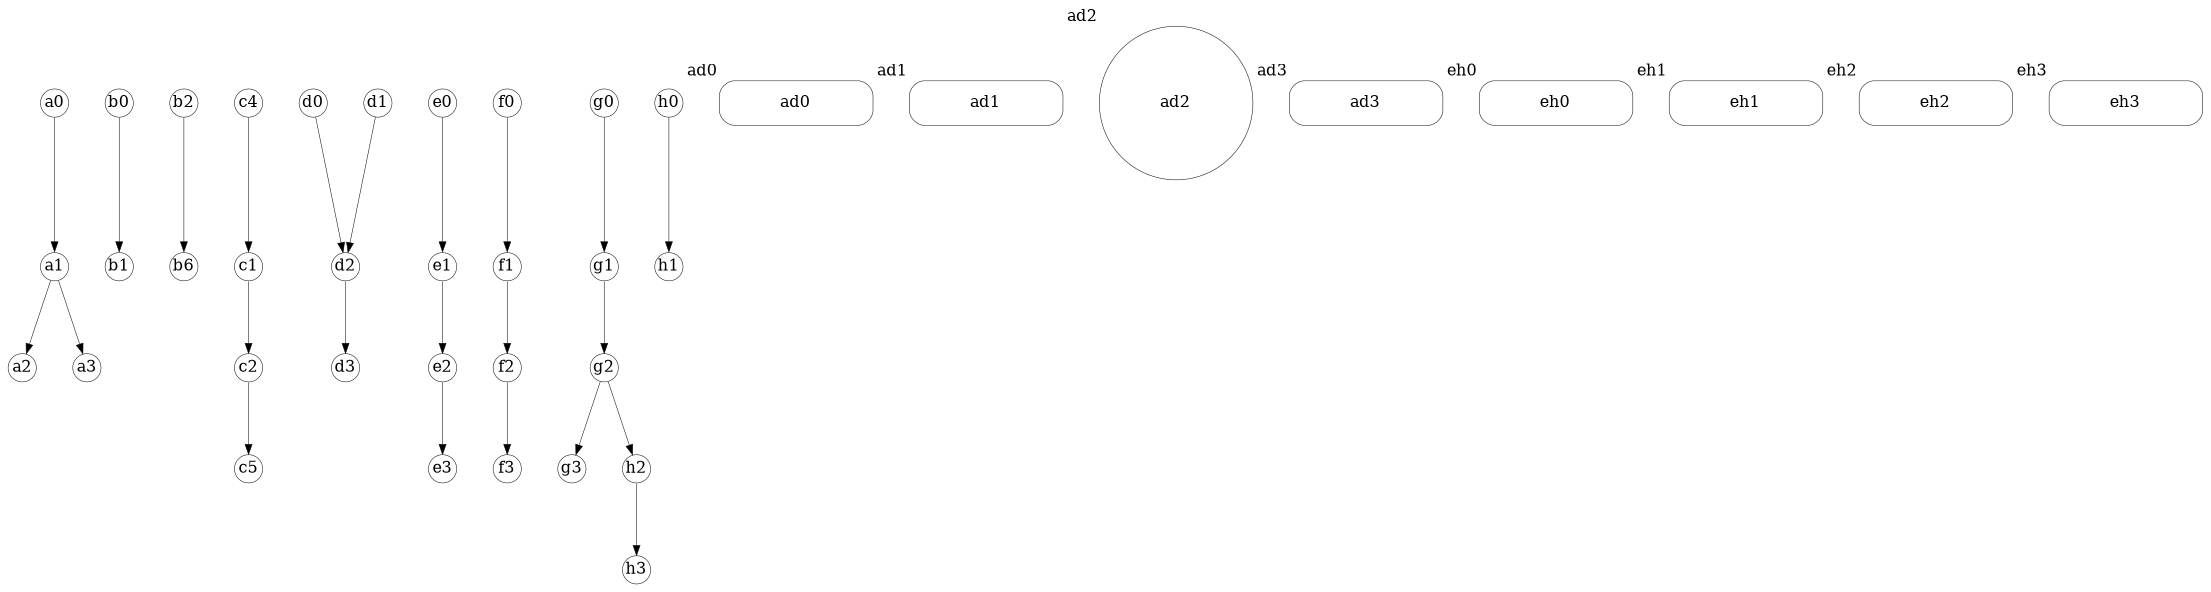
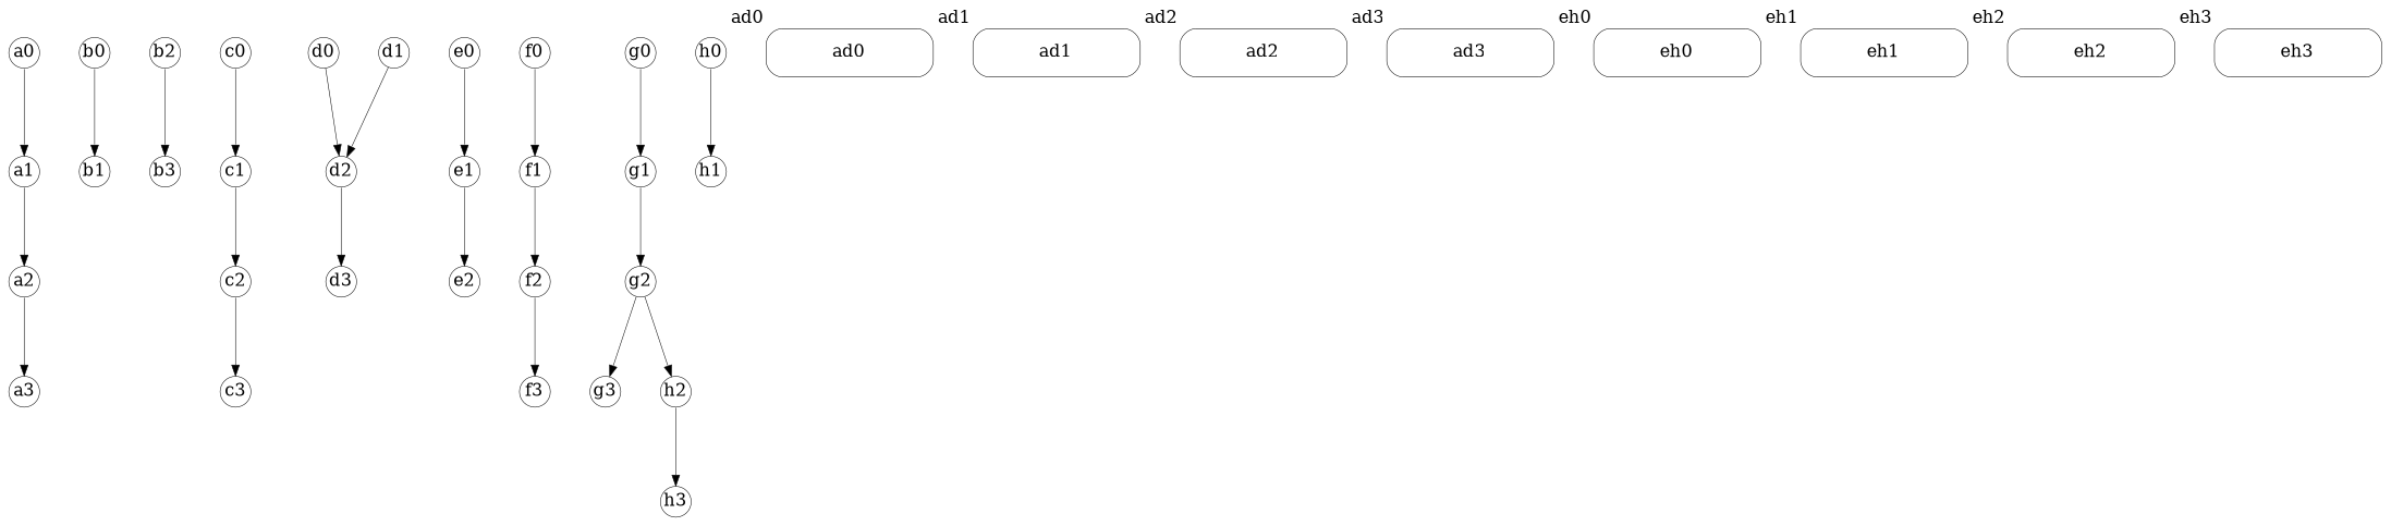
  digraph {
    node [fixedsize=true fontsize=8 penwidth=0.25 shape=circle]
    edge [arrowsize=0.5 penwidth=0.25]
    a0 [width=0.2]
    a1 [width=0.2]
    a2 [width=0.2]
    a3 [width=0.2]
    b0 [width=0.2]
    b1 [width=0.2]
    b2 [width=0.2]
-   b3 [width=0.2 label=b6]
-   c0 [width=0.2 label=c4]
+   b3 [width=0.2]
+   c0 [width=0.2]
    c1 [width=0.2]
    c2 [width=0.2]
-   c3 [width=0.2 label=c5]
+   c3 [width=0.2]
    d0 [width=0.2]
    d2 [width=0.2]
    d1 [width=0.2]
    d3 [width=0.2]
    e0 [width=0.2]
    e1 [width=0.2]
    e2 [width=0.2]
-   e3 [width=0.2]
    f0 [width=0.2]
    f1 [width=0.2]
    f2 [width=0.2]
    f3 [width=0.2]
    g0 [width=0.2]
    g1 [width=0.2]
    g2 [width=0.2]
    g3 [width=0.2]
    h2 [width=0.2]
    h0 [width=0.2]
    h1 [width=0.2]
    h3 [width=0.2]
    ad0 [height=0.3 shape=rectangle style=rounded width=1.05 xlabel=ad0]
    ad1 [height=0.3 shape=rectangle style=rounded width=1.05 xlabel=ad1]
-   ad2 [height=0.3 style=rounded width=1.05 xlabel=ad2]
+   ad2 [height=0.3 shape=rectangle style=rounded width=1.05 xlabel=ad2]
    ad3 [height=0.3 shape=rectangle style=rounded width=1.05 xlabel=ad3]
    eh0 [height=0.3 shape=rectangle style=rounded width=1.05 xlabel=eh0]
    eh1 [height=0.3 shape=rectangle style=rounded width=1.05 xlabel=eh1]
    eh2 [height=0.3 shape=rectangle style=rounded width=1.05 xlabel=eh2]
    eh3 [height=0.3 shape=rectangle style=rounded width=1.05 xlabel=eh3]
    a0 -> a1
    a1 -> a2
-   a1 -> a3
+   a2 -> a3
    b0 -> b1
    b2 -> b3
    c0 -> c1
    c1 -> c2
    c2 -> c3
    d0 -> d2
    d2 -> d3
    d1 -> d2
    e0 -> e1
    e1 -> e2
-   e2 -> e3
    f0 -> f1
    f1 -> f2
    f2 -> f3
    g0 -> g1
    g1 -> g2
    g2 -> g3
    g2 -> h2
    h2 -> h3
    h0 -> h1
  }
